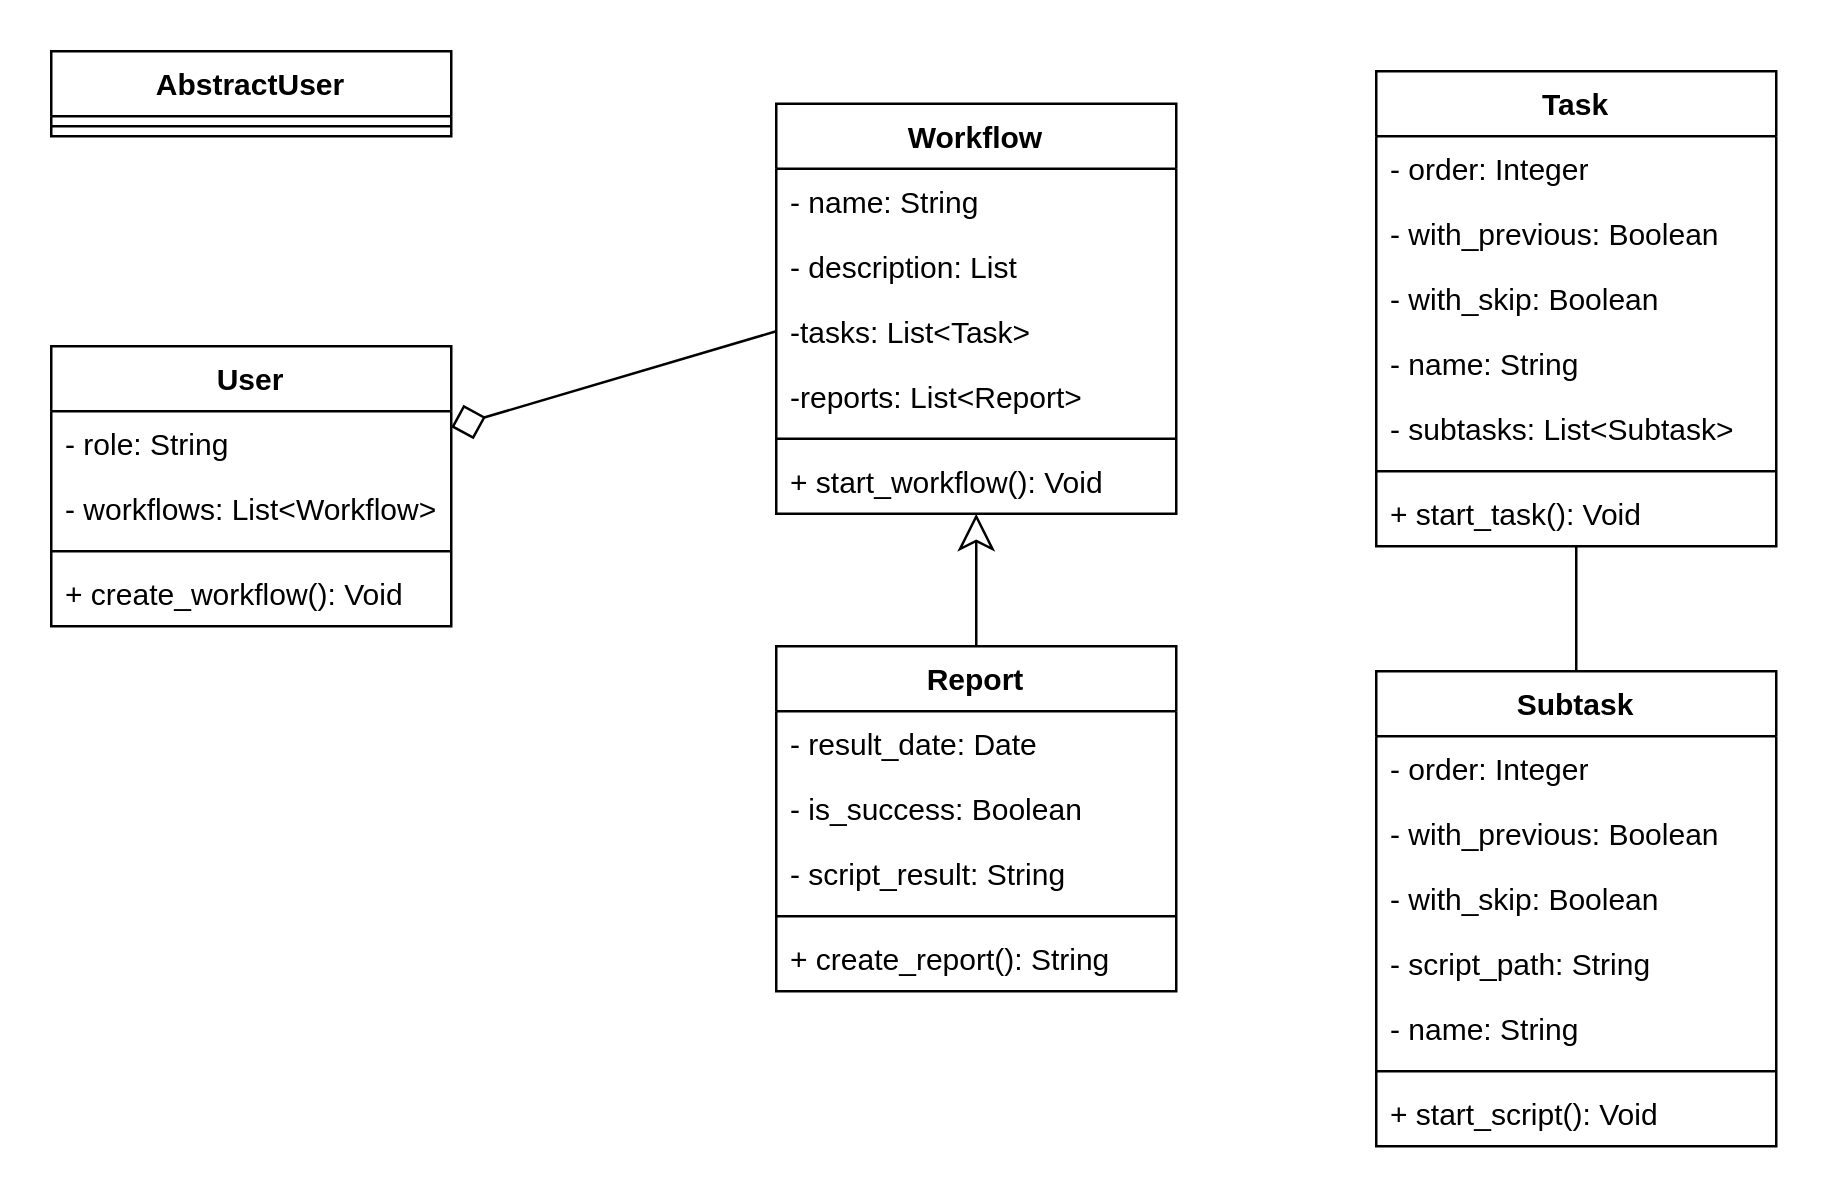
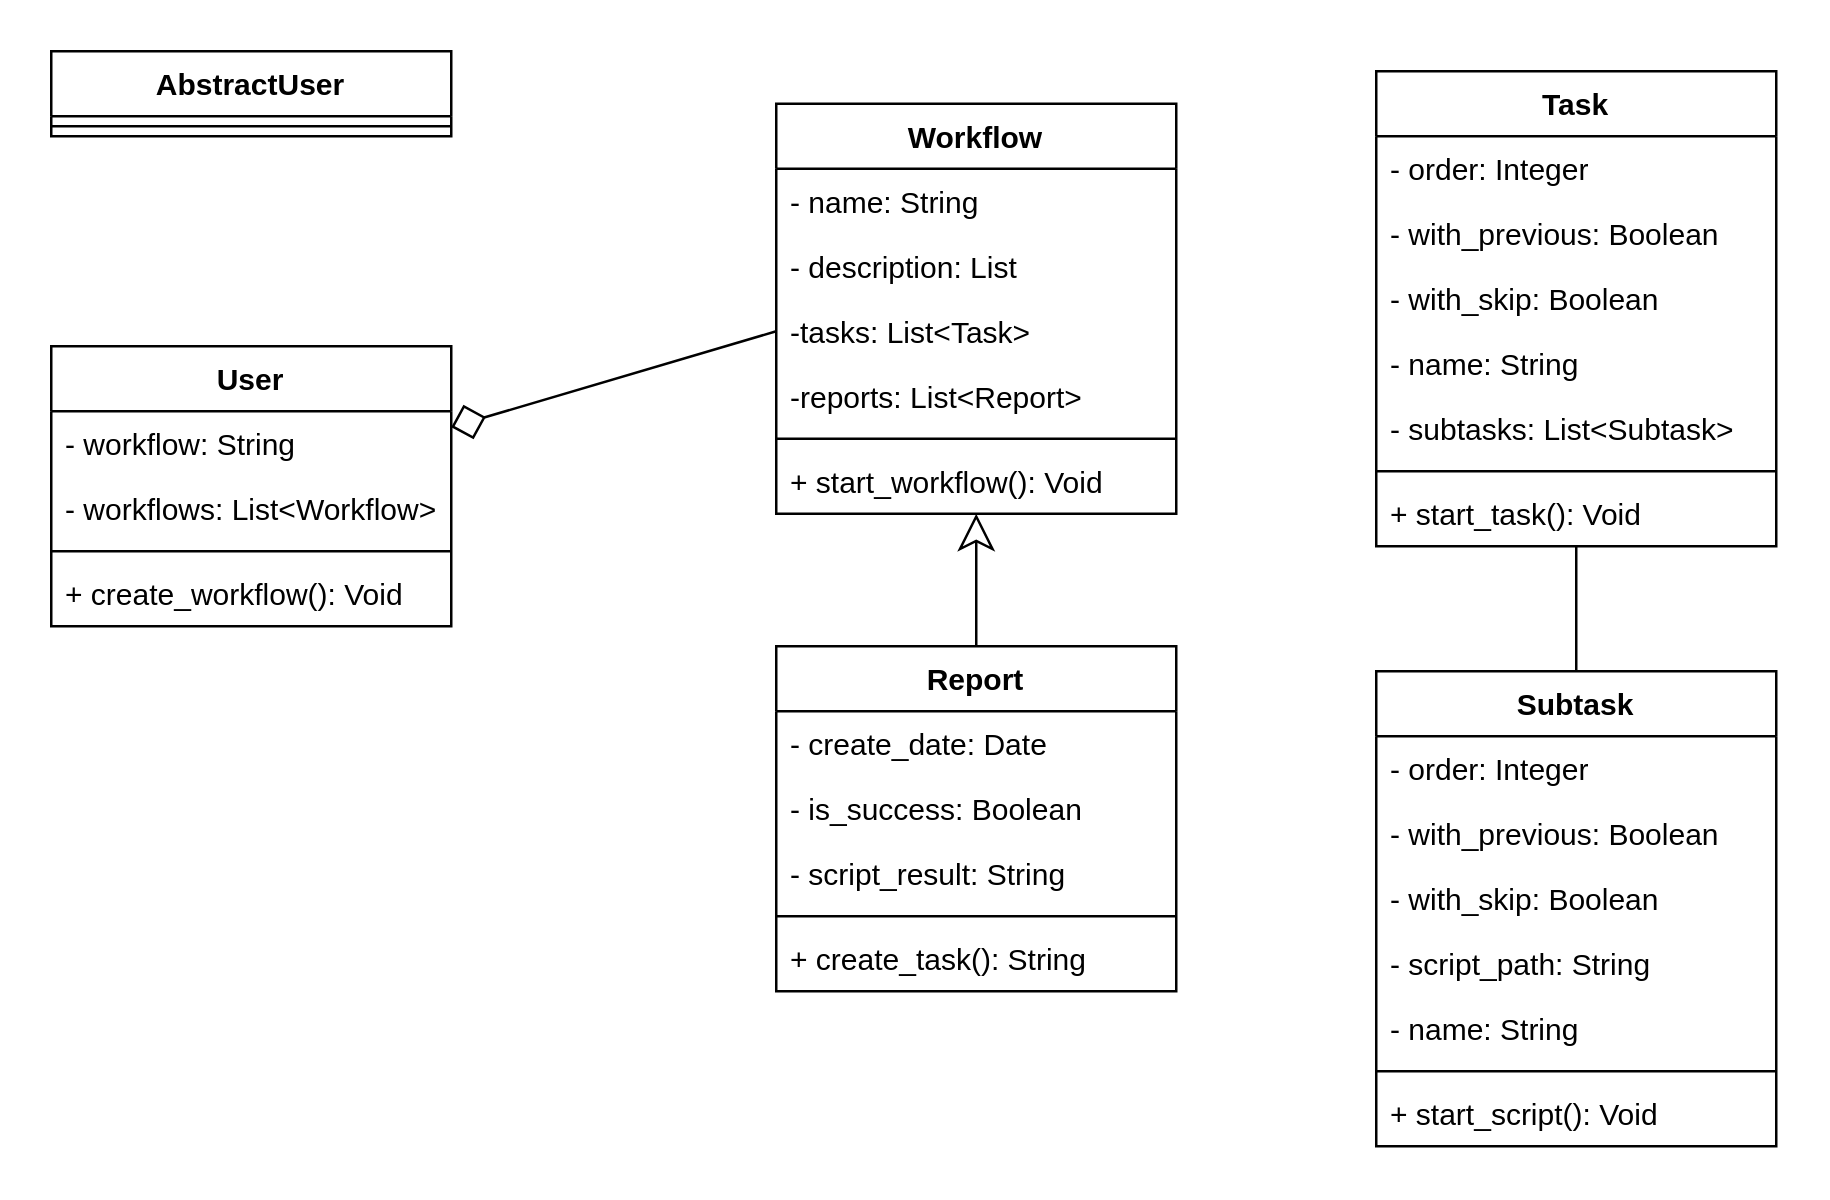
  <mxCell id="0" />
  <mxCell id="1" parent="0" />
  <mxCell id="2" style="rounded=0;orthogonalLoop=1;jettySize=auto;html=1;endArrow=none;endFill=0;strokeWidth=1;endSize=12;" edge="1" parent="1" source="3" target="11"><mxGeometry relative="1" as="geometry"><mxPoint x="630" y="258" as="sourcePoint" /><mxPoint x="630" y="214" as="targetPoint" /></mxGeometry></mxCell>
  <mxCell id="3" value="Subtask" style="swimlane;fontStyle=1;align=center;verticalAlign=top;childLayout=stackLayout;horizontal=1;startSize=26;horizontalStack=0;resizeParent=1;resizeParentMax=0;resizeLast=0;collapsible=1;marginBottom=0;" vertex="1" parent="1"><mxGeometry x="550" y="268" width="160" height="190" as="geometry" /></mxCell>
  <mxCell id="4" value="- order: Integer" style="text;strokeColor=none;fillColor=none;align=left;verticalAlign=top;spacingLeft=4;spacingRight=4;overflow=hidden;rotatable=0;points=[[0,0.5],[1,0.5]];portConstraint=eastwest;" vertex="1" parent="3"><mxGeometry y="26" width="160" height="26" as="geometry" /></mxCell>
  <mxCell id="5" value="- with_previous: Boolean" style="text;strokeColor=none;fillColor=none;align=left;verticalAlign=top;spacingLeft=4;spacingRight=4;overflow=hidden;rotatable=0;points=[[0,0.5],[1,0.5]];portConstraint=eastwest;" vertex="1" parent="3"><mxGeometry y="52" width="160" height="26" as="geometry" /></mxCell>
  <mxCell id="6" value="- with_skip: Boolean" style="text;strokeColor=none;fillColor=none;align=left;verticalAlign=top;spacingLeft=4;spacingRight=4;overflow=hidden;rotatable=0;points=[[0,0.5],[1,0.5]];portConstraint=eastwest;" vertex="1" parent="3"><mxGeometry y="78" width="160" height="26" as="geometry" /></mxCell>
  <mxCell id="7" value="- script_path: String" style="text;strokeColor=none;fillColor=none;align=left;verticalAlign=top;spacingLeft=4;spacingRight=4;overflow=hidden;rotatable=0;points=[[0,0.5],[1,0.5]];portConstraint=eastwest;" vertex="1" parent="3"><mxGeometry y="104" width="160" height="26" as="geometry" /></mxCell>
  <mxCell id="8" value="- name: String" style="text;strokeColor=none;fillColor=none;align=left;verticalAlign=top;spacingLeft=4;spacingRight=4;overflow=hidden;rotatable=0;points=[[0,0.5],[1,0.5]];portConstraint=eastwest;" vertex="1" parent="3"><mxGeometry y="130" width="160" height="26" as="geometry" /></mxCell>
  <mxCell id="9" value="" style="line;strokeWidth=1;fillColor=none;align=left;verticalAlign=middle;spacingTop=-1;spacingLeft=3;spacingRight=3;rotatable=0;labelPosition=right;points=[];portConstraint=eastwest;" vertex="1" parent="3"><mxGeometry y="156" width="160" height="8" as="geometry" /></mxCell>
  <mxCell id="10" value="+ start_script(): Void" style="text;strokeColor=none;fillColor=none;align=left;verticalAlign=top;spacingLeft=4;spacingRight=4;overflow=hidden;rotatable=0;points=[[0,0.5],[1,0.5]];portConstraint=eastwest;" vertex="1" parent="3"><mxGeometry y="164" width="160" height="26" as="geometry" /></mxCell>
  <mxCell id="11" value="Task" style="swimlane;fontStyle=1;align=center;verticalAlign=top;childLayout=stackLayout;horizontal=1;startSize=26;horizontalStack=0;resizeParent=1;resizeParentMax=0;resizeLast=0;collapsible=1;marginBottom=0;" vertex="1" parent="1"><mxGeometry x="550" y="28" width="160" height="190" as="geometry" /></mxCell>
  <mxCell id="12" value="- order: Integer" style="text;strokeColor=none;fillColor=none;align=left;verticalAlign=top;spacingLeft=4;spacingRight=4;overflow=hidden;rotatable=0;points=[[0,0.5],[1,0.5]];portConstraint=eastwest;" vertex="1" parent="11"><mxGeometry y="26" width="160" height="26" as="geometry" /></mxCell>
  <mxCell id="13" value="- with_previous: Boolean" style="text;strokeColor=none;fillColor=none;align=left;verticalAlign=top;spacingLeft=4;spacingRight=4;overflow=hidden;rotatable=0;points=[[0,0.5],[1,0.5]];portConstraint=eastwest;" vertex="1" parent="11"><mxGeometry y="52" width="160" height="26" as="geometry" /></mxCell>
  <mxCell id="14" value="- with_skip: Boolean" style="text;strokeColor=none;fillColor=none;align=left;verticalAlign=top;spacingLeft=4;spacingRight=4;overflow=hidden;rotatable=0;points=[[0,0.5],[1,0.5]];portConstraint=eastwest;" vertex="1" parent="11"><mxGeometry y="78" width="160" height="26" as="geometry" /></mxCell>
  <mxCell id="15" value="- name: String" style="text;strokeColor=none;fillColor=none;align=left;verticalAlign=top;spacingLeft=4;spacingRight=4;overflow=hidden;rotatable=0;points=[[0,0.5],[1,0.5]];portConstraint=eastwest;" vertex="1" parent="11"><mxGeometry y="104" width="160" height="26" as="geometry" /></mxCell>
  <mxCell id="16" value="- subtasks: List&lt;Subtask&gt;" style="text;strokeColor=none;fillColor=none;align=left;verticalAlign=top;spacingLeft=4;spacingRight=4;overflow=hidden;rotatable=0;points=[[0,0.5],[1,0.5]];portConstraint=eastwest;" vertex="1" parent="11"><mxGeometry y="130" width="160" height="26" as="geometry" /></mxCell>
  <mxCell id="17" value="" style="line;strokeWidth=1;fillColor=none;align=left;verticalAlign=middle;spacingTop=-1;spacingLeft=3;spacingRight=3;rotatable=0;labelPosition=right;points=[];portConstraint=eastwest;" vertex="1" parent="11"><mxGeometry y="156" width="160" height="8" as="geometry" /></mxCell>
  <mxCell id="18" value="+ start_task(): Void" style="text;strokeColor=none;fillColor=none;align=left;verticalAlign=top;spacingLeft=4;spacingRight=4;overflow=hidden;rotatable=0;points=[[0,0.5],[1,0.5]];portConstraint=eastwest;" vertex="1" parent="11"><mxGeometry y="164" width="160" height="26" as="geometry" /></mxCell>
  <mxCell id="19" style="edgeStyle=none;rounded=0;orthogonalLoop=1;jettySize=auto;html=1;exitX=0.5;exitY=0;exitDx=0;exitDy=0;endArrow=classic;endFill=0;endSize=12;strokeWidth=1;" edge="1" parent="1" source="20" target="33"><mxGeometry relative="1" as="geometry" /></mxCell>
  <mxCell id="20" value="Report" style="swimlane;fontStyle=1;align=center;verticalAlign=top;childLayout=stackLayout;horizontal=1;startSize=26;horizontalStack=0;resizeParent=1;resizeParentMax=0;resizeLast=0;collapsible=1;marginBottom=0;" vertex="1" parent="1"><mxGeometry x="310" y="258" width="160" height="138" as="geometry" /></mxCell>
- <mxCell id="21" value="- result_date: Date" style="text;strokeColor=none;fillColor=none;align=left;verticalAlign=top;spacingLeft=4;spacingRight=4;overflow=hidden;rotatable=0;points=[[0,0.5],[1,0.5]];portConstraint=eastwest;" vertex="1" parent="20"><mxGeometry y="26" width="160" height="26" as="geometry" /></mxCell>
+ <mxCell id="21" value="- create_date: Date" style="text;strokeColor=none;fillColor=none;align=left;verticalAlign=top;spacingLeft=4;spacingRight=4;overflow=hidden;rotatable=0;points=[[0,0.5],[1,0.5]];portConstraint=eastwest;" vertex="1" parent="20"><mxGeometry y="26" width="160" height="26" as="geometry" /></mxCell>
  <mxCell id="22" value="- is_success: Boolean" style="text;strokeColor=none;fillColor=none;align=left;verticalAlign=top;spacingLeft=4;spacingRight=4;overflow=hidden;rotatable=0;points=[[0,0.5],[1,0.5]];portConstraint=eastwest;" vertex="1" parent="20"><mxGeometry y="52" width="160" height="26" as="geometry" /></mxCell>
  <mxCell id="23" value="- script_result: String" style="text;strokeColor=none;fillColor=none;align=left;verticalAlign=top;spacingLeft=4;spacingRight=4;overflow=hidden;rotatable=0;points=[[0,0.5],[1,0.5]];portConstraint=eastwest;" vertex="1" parent="20"><mxGeometry y="78" width="160" height="26" as="geometry" /></mxCell>
  <mxCell id="24" value="" style="line;strokeWidth=1;fillColor=none;align=left;verticalAlign=middle;spacingTop=-1;spacingLeft=3;spacingRight=3;rotatable=0;labelPosition=right;points=[];portConstraint=eastwest;" vertex="1" parent="20"><mxGeometry y="104" width="160" height="8" as="geometry" /></mxCell>
- <mxCell id="25" value="+ create_report(): String" style="text;strokeColor=none;fillColor=none;align=left;verticalAlign=top;spacingLeft=4;spacingRight=4;overflow=hidden;rotatable=0;points=[[0,0.5],[1,0.5]];portConstraint=eastwest;" vertex="1" parent="20"><mxGeometry y="112" width="160" height="26" as="geometry" /></mxCell>
+ <mxCell id="25" value="+ create_task(): String" style="text;strokeColor=none;fillColor=none;align=left;verticalAlign=top;spacingLeft=4;spacingRight=4;overflow=hidden;rotatable=0;points=[[0,0.5],[1,0.5]];portConstraint=eastwest;" vertex="1" parent="20"><mxGeometry y="112" width="160" height="26" as="geometry" /></mxCell>
  <mxCell id="26" value="User" style="swimlane;fontStyle=1;align=center;verticalAlign=top;childLayout=stackLayout;horizontal=1;startSize=26;horizontalStack=0;resizeParent=1;resizeParentMax=0;resizeLast=0;collapsible=1;marginBottom=0;" vertex="1" parent="1"><mxGeometry x="20" y="138" width="160" height="112" as="geometry" /></mxCell>
- <mxCell id="27" value="- role: String" style="text;strokeColor=none;fillColor=none;align=left;verticalAlign=top;spacingLeft=4;spacingRight=4;overflow=hidden;rotatable=0;points=[[0,0.5],[1,0.5]];portConstraint=eastwest;" vertex="1" parent="26"><mxGeometry y="26" width="160" height="26" as="geometry" /></mxCell>
+ <mxCell id="27" value="- workflow: String" style="text;strokeColor=none;fillColor=none;align=left;verticalAlign=top;spacingLeft=4;spacingRight=4;overflow=hidden;rotatable=0;points=[[0,0.5],[1,0.5]];portConstraint=eastwest;" vertex="1" parent="26"><mxGeometry y="26" width="160" height="26" as="geometry" /></mxCell>
  <mxCell id="28" value="- workflows: List&lt;Workflow&gt;" style="text;strokeColor=none;fillColor=none;align=left;verticalAlign=top;spacingLeft=4;spacingRight=4;overflow=hidden;rotatable=0;points=[[0,0.5],[1,0.5]];portConstraint=eastwest;" vertex="1" parent="26"><mxGeometry y="52" width="160" height="26" as="geometry" /></mxCell>
  <mxCell id="29" value="" style="line;strokeWidth=1;fillColor=none;align=left;verticalAlign=middle;spacingTop=-1;spacingLeft=3;spacingRight=3;rotatable=0;labelPosition=right;points=[];portConstraint=eastwest;" vertex="1" parent="26"><mxGeometry y="78" width="160" height="8" as="geometry" /></mxCell>
  <mxCell id="30" value="+ create_workflow(): Void" style="text;strokeColor=none;fillColor=none;align=left;verticalAlign=top;spacingLeft=4;spacingRight=4;overflow=hidden;rotatable=0;points=[[0,0.5],[1,0.5]];portConstraint=eastwest;" vertex="1" parent="26"><mxGeometry y="86" width="160" height="26" as="geometry" /></mxCell>
  <mxCell id="31" value="AbstractUser" style="swimlane;fontStyle=1;align=center;verticalAlign=top;childLayout=stackLayout;horizontal=1;startSize=26;horizontalStack=0;resizeParent=1;resizeParentMax=0;resizeLast=0;collapsible=1;marginBottom=0;" vertex="1" parent="1"><mxGeometry x="20" y="20" width="160" height="34" as="geometry" /></mxCell>
  <mxCell id="32" value="" style="line;strokeWidth=1;fillColor=none;align=left;verticalAlign=middle;spacingTop=-1;spacingLeft=3;spacingRight=3;rotatable=0;labelPosition=right;points=[];portConstraint=eastwest;" vertex="1" parent="31"><mxGeometry y="26" width="160" height="8" as="geometry" /></mxCell>
  <mxCell id="33" value="Workflow" style="swimlane;fontStyle=1;align=center;verticalAlign=top;childLayout=stackLayout;horizontal=1;startSize=26;horizontalStack=0;resizeParent=1;resizeParentMax=0;resizeLast=0;collapsible=1;marginBottom=0;" vertex="1" parent="1"><mxGeometry x="310" y="41" width="160" height="164" as="geometry" /></mxCell>
  <mxCell id="34" value="- name: String" style="text;strokeColor=none;fillColor=none;align=left;verticalAlign=top;spacingLeft=4;spacingRight=4;overflow=hidden;rotatable=0;points=[[0,0.5],[1,0.5]];portConstraint=eastwest;" vertex="1" parent="33"><mxGeometry y="26" width="160" height="26" as="geometry" /></mxCell>
  <mxCell id="35" value="- description: List" style="text;strokeColor=none;fillColor=none;align=left;verticalAlign=top;spacingLeft=4;spacingRight=4;overflow=hidden;rotatable=0;points=[[0,0.5],[1,0.5]];portConstraint=eastwest;" vertex="1" parent="33"><mxGeometry y="52" width="160" height="26" as="geometry" /></mxCell>
  <mxCell id="36" value="-tasks: List&lt;Task&gt;" style="text;strokeColor=none;fillColor=none;align=left;verticalAlign=top;spacingLeft=4;spacingRight=4;overflow=hidden;rotatable=0;points=[[0,0.5],[1,0.5]];portConstraint=eastwest;" vertex="1" parent="33"><mxGeometry y="78" width="160" height="26" as="geometry" /></mxCell>
  <mxCell id="37" value="-reports: List&lt;Report&gt;" style="text;strokeColor=none;fillColor=none;align=left;verticalAlign=top;spacingLeft=4;spacingRight=4;overflow=hidden;rotatable=0;points=[[0,0.5],[1,0.5]];portConstraint=eastwest;" vertex="1" parent="33"><mxGeometry y="104" width="160" height="26" as="geometry" /></mxCell>
  <mxCell id="38" value="" style="line;strokeWidth=1;fillColor=none;align=left;verticalAlign=middle;spacingTop=-1;spacingLeft=3;spacingRight=3;rotatable=0;labelPosition=right;points=[];portConstraint=eastwest;" vertex="1" parent="33"><mxGeometry y="130" width="160" height="8" as="geometry" /></mxCell>
  <mxCell id="39" value="+ start_workflow(): Void" style="text;strokeColor=none;fillColor=none;align=left;verticalAlign=top;spacingLeft=4;spacingRight=4;overflow=hidden;rotatable=0;points=[[0,0.5],[1,0.5]];portConstraint=eastwest;" vertex="1" parent="33"><mxGeometry y="138" width="160" height="26" as="geometry" /></mxCell>
  <mxCell id="40" style="edgeStyle=none;rounded=0;orthogonalLoop=1;jettySize=auto;html=1;exitX=0;exitY=0.5;exitDx=0;exitDy=0;endArrow=diamond;endFill=0;endSize=12;strokeWidth=1;" edge="1" parent="1" source="36" target="26"><mxGeometry relative="1" as="geometry" /></mxCell>
